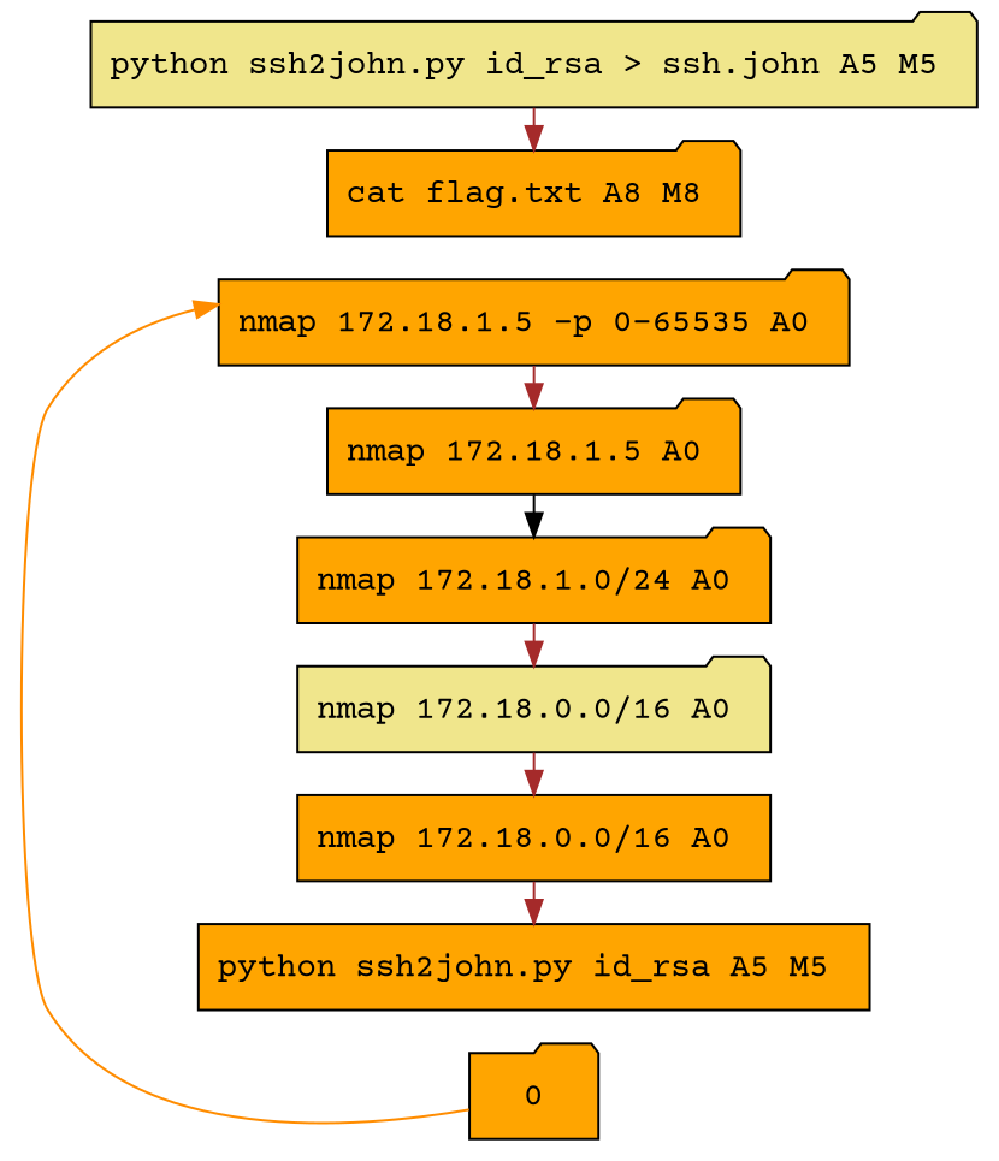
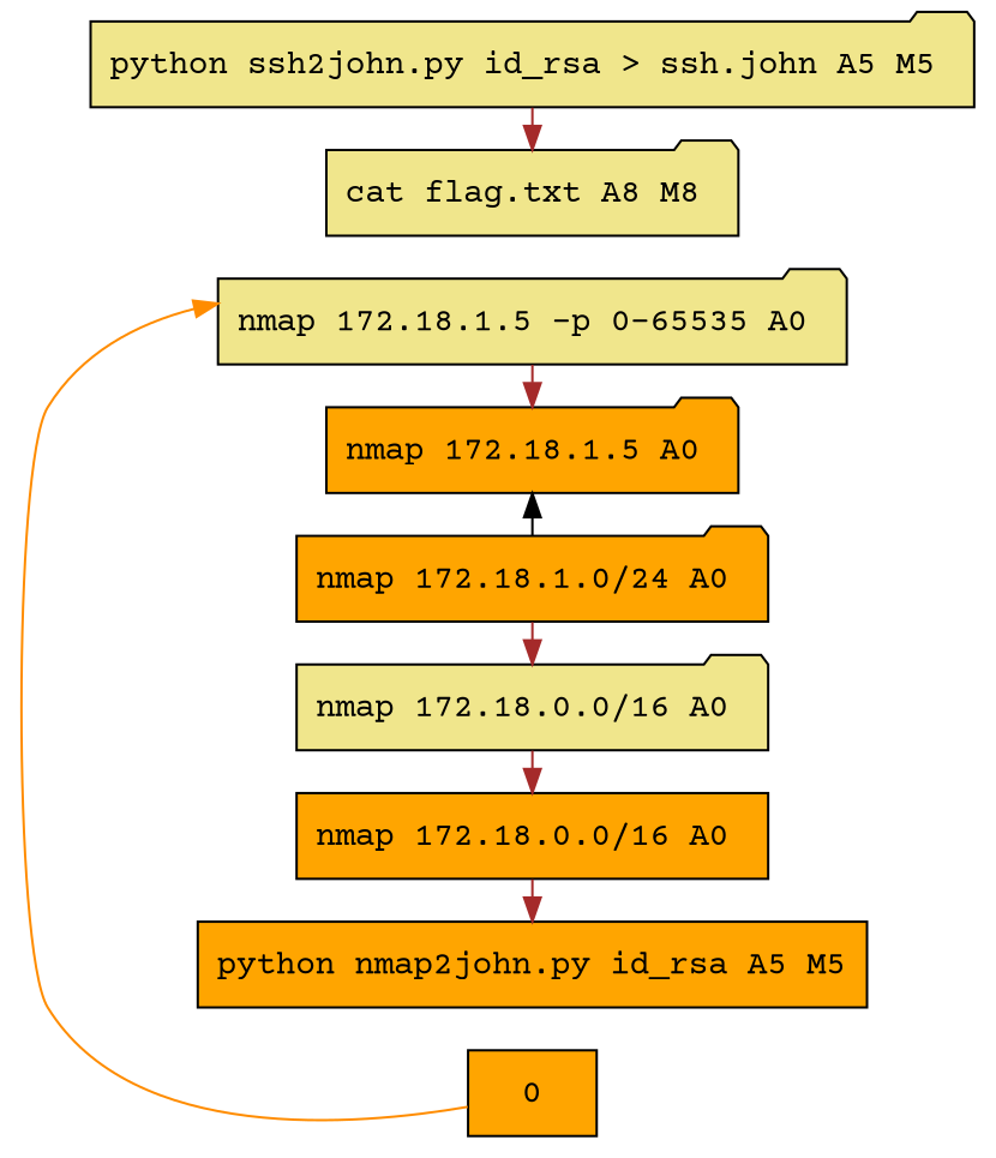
  digraph {
    fontname="Courier Prime"
    rankdir=LR
    node [fillcolor=orange fontname="Courier Prime" shape=folder style=filled]
    edge [color=brown constraint=false fontname="Courier Prime"]
-   n1 [label="nmap 172.18.1.5 -p 0-65535 A0 "]
+   n1 [fillcolor=khaki label="nmap 172.18.1.5 -p 0-65535 A0 "]
    n2 [label="nmap 172.18.1.5 A0 "]
    n3 [label="nmap 172.18.1.0/24 A0 "]
    n4 [fillcolor=khaki label="nmap 172.18.0.0/16 A0 "]
    n5 [label="nmap 172.18.0.0/16 A0 " shape=box]
-   n6 [label="python ssh2john.py id_rsa A5 M5 " shape=box]
+   n6 [label="python nmap2john.py id_rsa A5 M5" shape=box]
    n7 [fillcolor=khaki label="python ssh2john.py id_rsa > ssh.john A5 M5 "]
-   n8 [label="cat flag.txt A8 M8 "]
-   0
+   n8 [fillcolor=khaki label="cat flag.txt A8 M8 "]
+   0 [shape=box]
    n1 -> n2
-   n2 -> n3 [color=black]
+   n3 -> n2 [color=black]
    n3 -> n4
    n4 -> n5
    n5 -> n6
    n7 -> n8
    0 -> n1 [color=darkorange]
  }
